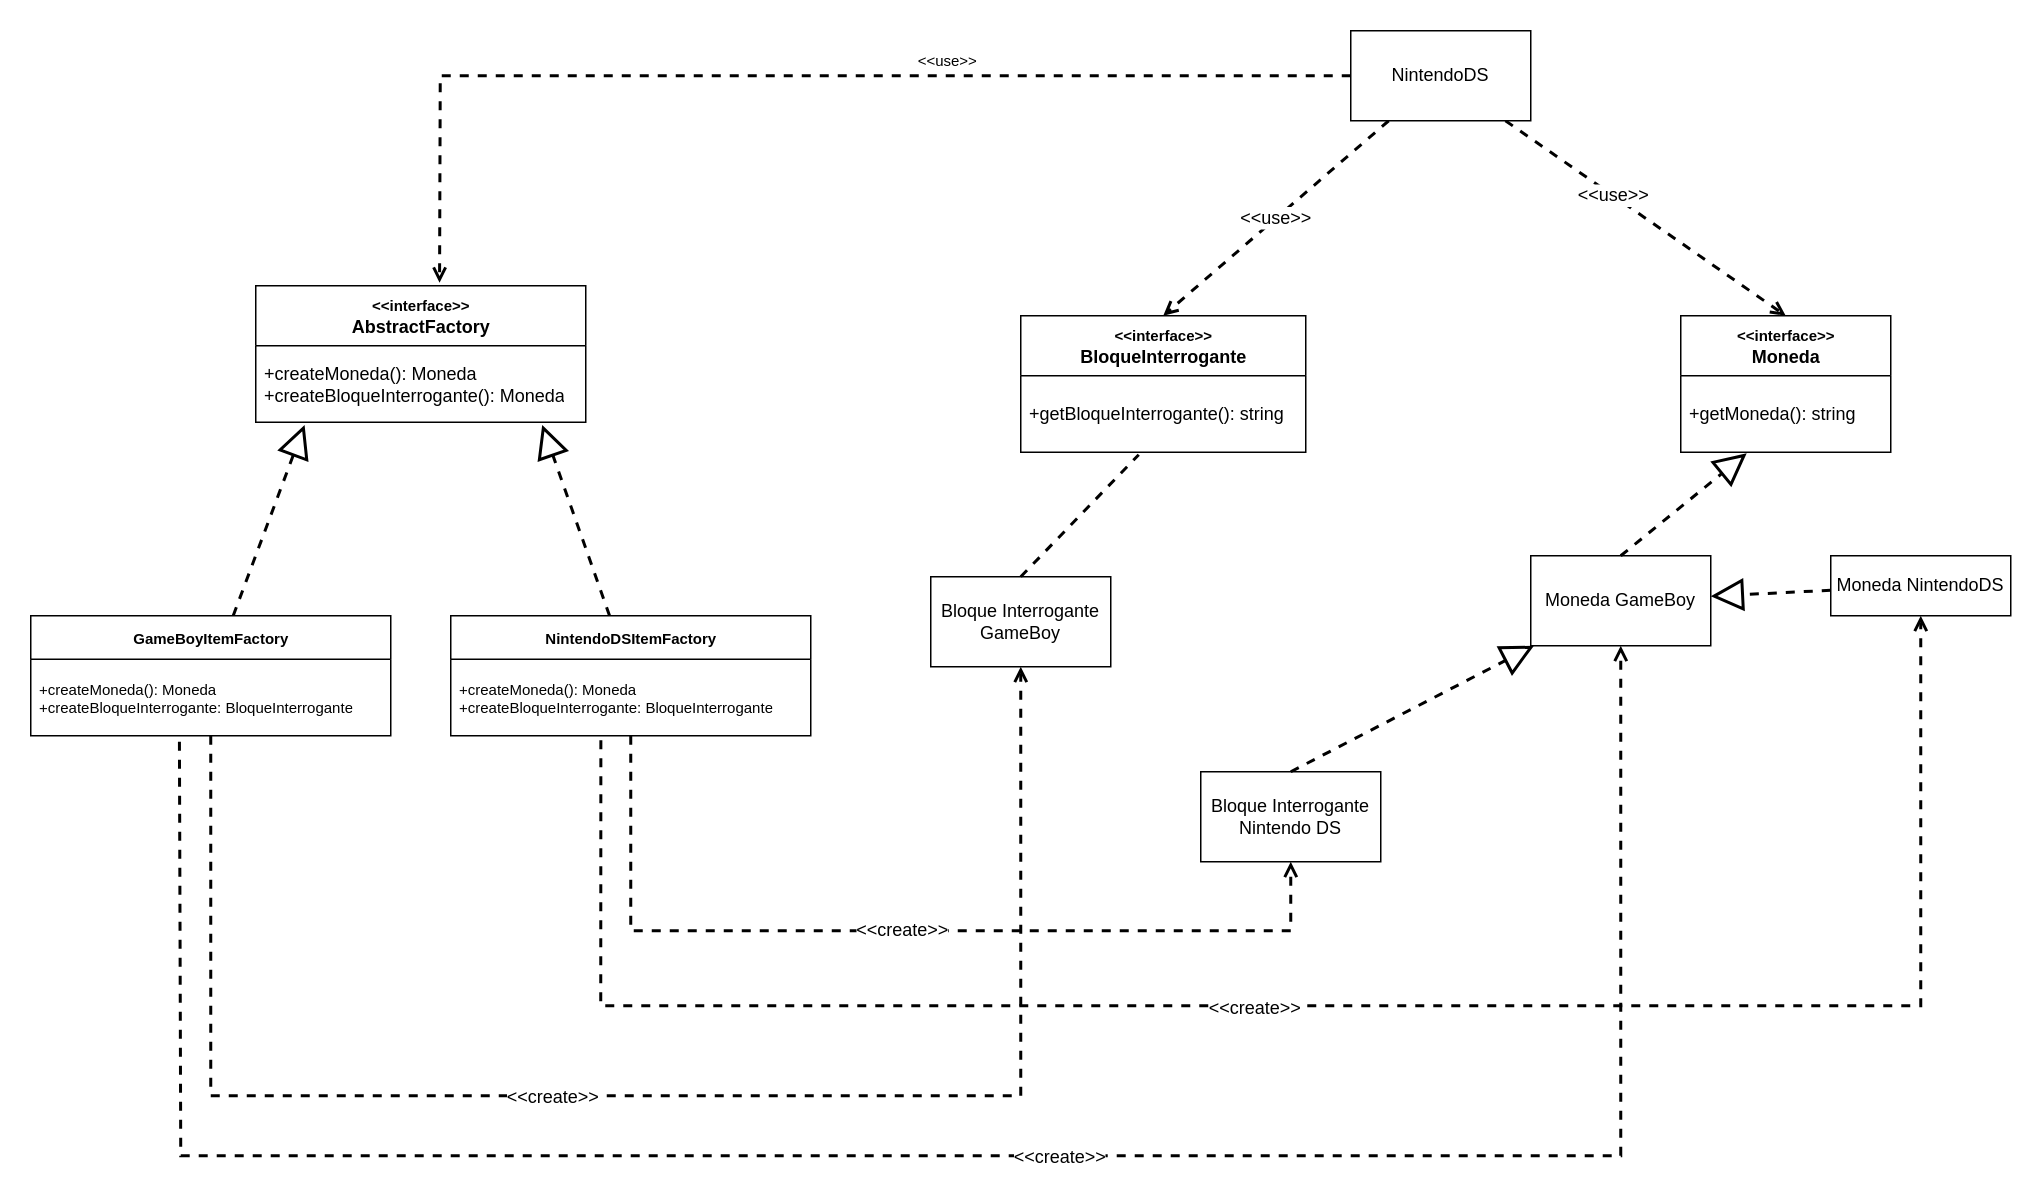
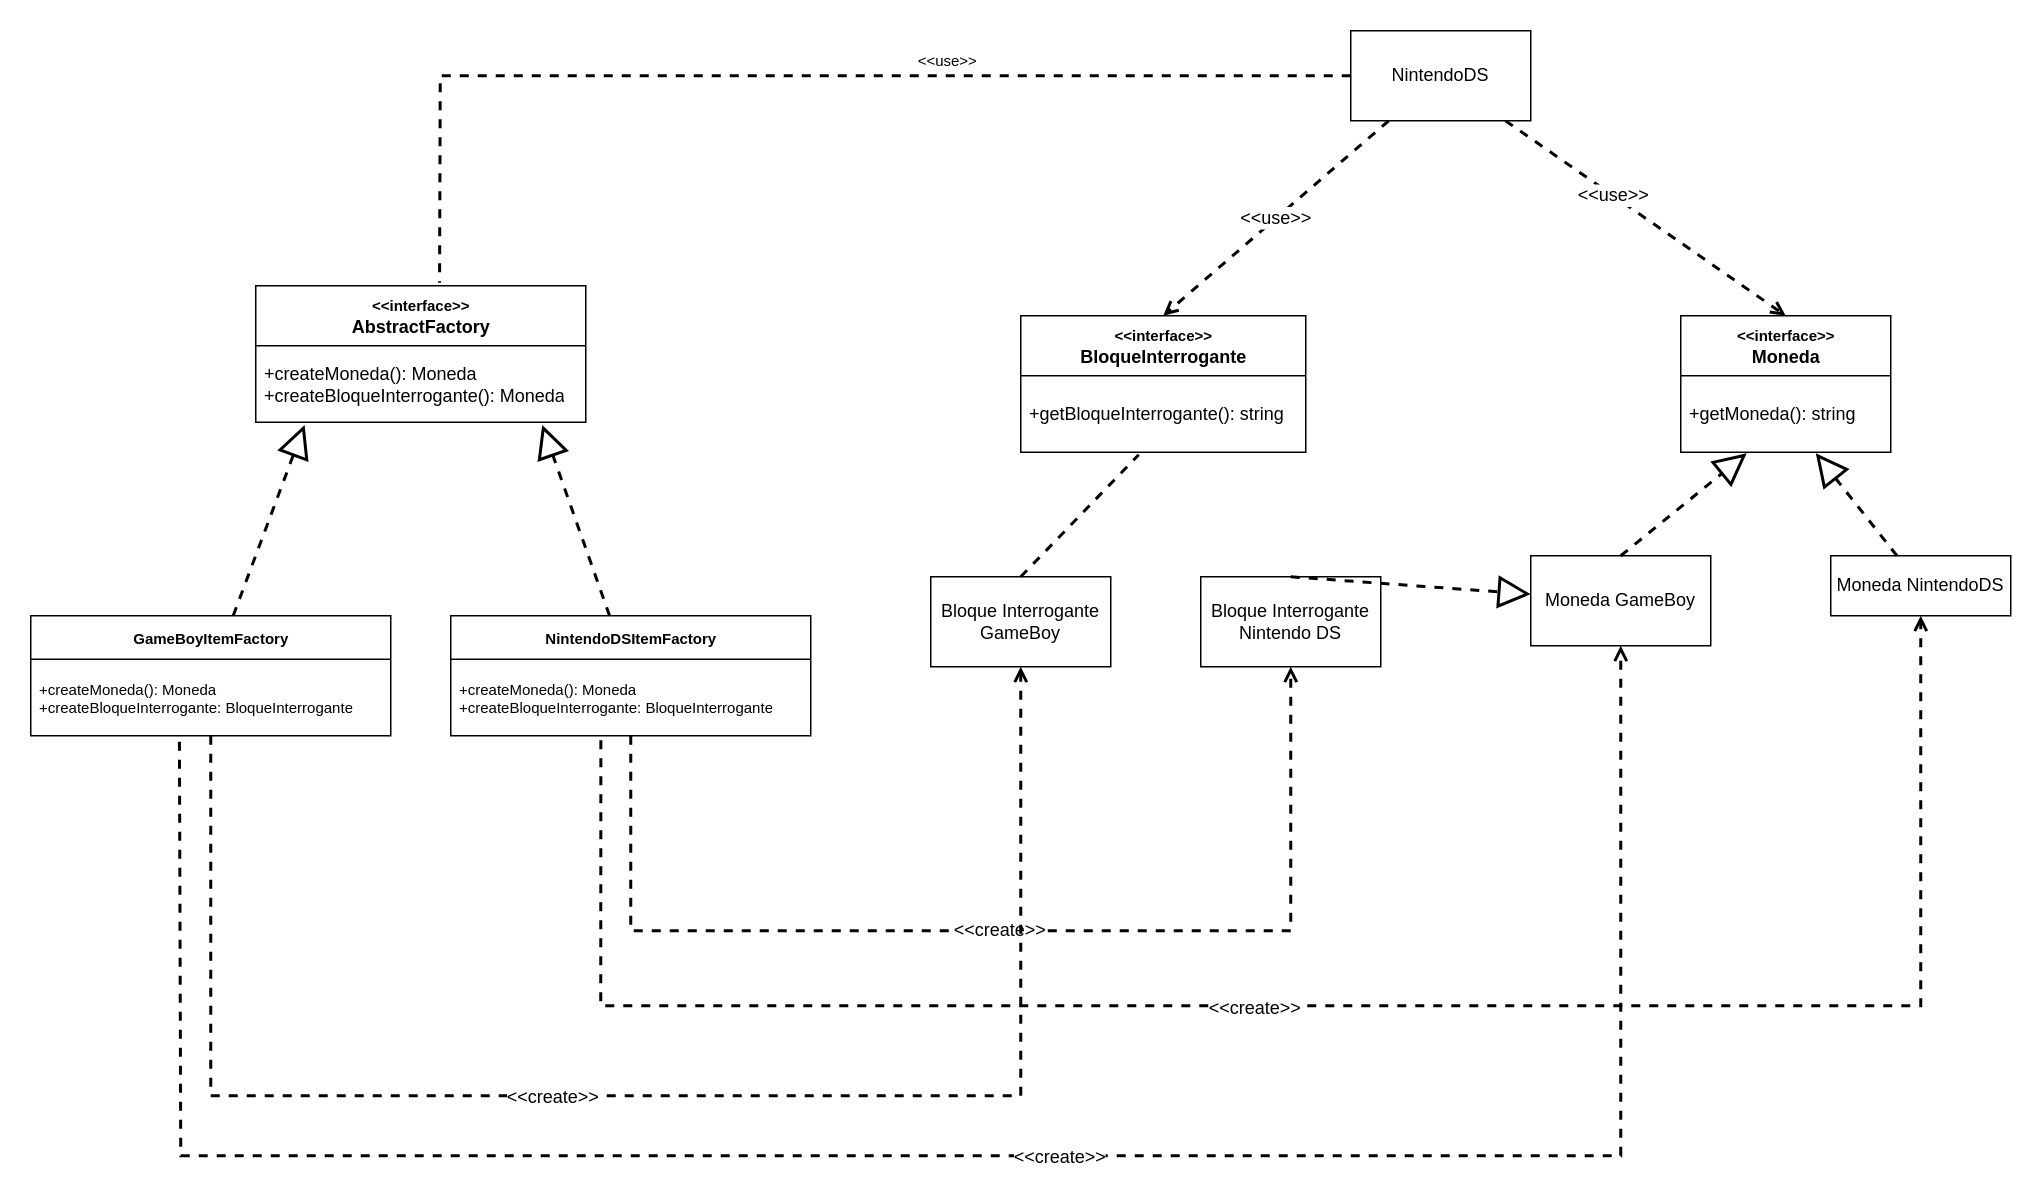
  <mxCell id="0" />
  <mxCell id="1" parent="0" />
- <mxCell id="2" value="&amp;lt;&amp;lt;use&amp;gt;&amp;gt;" style="edgeStyle=none;html=1;fontSize=10;entryX=0.557;entryY=-0.022;entryDx=0;entryDy=0;entryPerimeter=0;rounded=0;strokeColor=default;dashed=1;endArrow=open;endFill=0;strokeWidth=2;" edge="1" parent="1" source="6" target="7"><mxGeometry x="-0.279" y="-10" relative="1" as="geometry"><mxPoint x="560" y="50" as="targetPoint" /><Array as="points"><mxPoint x="293" y="50" /></Array><mxPoint as="offset" /></mxGeometry></mxCell>
+ <mxCell id="2" value="&amp;lt;&amp;lt;use&amp;gt;&amp;gt;" style="edgeStyle=none;html=1;fontSize=10;entryX=0.557;entryY=-0.022;entryDx=0;entryDy=0;entryPerimeter=0;rounded=0;strokeColor=default;dashed=1;endArrow=none;endFill=0;strokeWidth=2;" edge="1" parent="1" source="6" target="7"><mxGeometry x="-0.279" y="-10" relative="1" as="geometry"><mxPoint x="560" y="50" as="targetPoint" /><Array as="points"><mxPoint x="293" y="50" /></Array><mxPoint as="offset" /></mxGeometry></mxCell>
  <mxCell id="3" value="&amp;lt;&amp;lt;use&amp;gt;&amp;gt;" style="edgeStyle=none;rounded=0;html=1;entryX=0.5;entryY=0;entryDx=0;entryDy=0;dashed=1;fontSize=12;endArrow=open;endFill=0;startSize=6;endSize=6;strokeColor=default;strokeWidth=2;" edge="1" parent="1" source="6" target="17"><mxGeometry relative="1" as="geometry" /></mxCell>
  <mxCell id="4" style="edgeStyle=none;rounded=0;html=1;entryX=0.5;entryY=0;entryDx=0;entryDy=0;dashed=1;fontSize=12;endArrow=open;endFill=0;startSize=6;endSize=6;strokeColor=default;strokeWidth=2;" edge="1" parent="1" source="6" target="15"><mxGeometry relative="1" as="geometry" /></mxCell>
  <mxCell id="5" value="&amp;lt;&amp;lt;use&amp;gt;&amp;gt;" style="edgeLabel;html=1;align=center;verticalAlign=middle;resizable=0;points=[];fontSize=12;" vertex="1" connectable="0" parent="4"><mxGeometry x="-0.24" relative="1" as="geometry"><mxPoint as="offset" /></mxGeometry></mxCell>
  <mxCell id="6" value="NintendoDS" style="rounded=0;whiteSpace=wrap;html=1;" vertex="1" parent="1"><mxGeometry x="900" y="20" width="120" height="60" as="geometry" /></mxCell>
  <mxCell id="7" value="&lt;font style=&quot;font-size: 10px&quot;&gt;&amp;lt;&amp;lt;interface&amp;gt;&amp;gt;&lt;/font&gt;&lt;br&gt;AbstractFactory" style="swimlane;fontStyle=1;align=center;verticalAlign=middle;childLayout=stackLayout;horizontal=1;startSize=40;horizontalStack=0;resizeParent=1;resizeParentMax=0;resizeLast=0;collapsible=0;marginBottom=0;html=1;" vertex="1" parent="1"><mxGeometry x="170" y="190" width="220" height="91" as="geometry" /></mxCell>
  <mxCell id="8" value="+createMoneda(): Moneda&lt;br&gt;+createBloqueInterrogante(): Moneda" style="text;html=1;strokeColor=none;fillColor=none;align=left;verticalAlign=middle;spacingLeft=4;spacingRight=4;overflow=hidden;rotatable=0;points=[[0,0.5],[1,0.5]];portConstraint=eastwest;" vertex="1" parent="7"><mxGeometry y="40" width="220" height="51" as="geometry" /></mxCell>
  <mxCell id="9" style="edgeStyle=none;rounded=0;html=1;fontSize=10;strokeColor=default;endArrow=block;endFill=0;dashed=1;strokeWidth=2;endSize=17;entryX=0.148;entryY=1.036;entryDx=0;entryDy=0;entryPerimeter=0;" edge="1" parent="1" source="10" target="8"><mxGeometry relative="1" as="geometry"><mxPoint x="260" y="310" as="targetPoint" /></mxGeometry></mxCell>
  <mxCell id="10" value="GameBoyItemFactory" style="swimlane;fontStyle=1;align=center;verticalAlign=middle;childLayout=stackLayout;horizontal=1;startSize=29;horizontalStack=0;resizeParent=1;resizeParentMax=0;resizeLast=0;collapsible=0;marginBottom=0;html=1;fontSize=10;" vertex="1" parent="1"><mxGeometry x="20" y="410" width="240" height="80" as="geometry" /></mxCell>
  <mxCell id="11" value="+createMoneda(): Moneda&lt;br&gt;+createBloqueInterrogante: BloqueInterrogante" style="text;html=1;strokeColor=none;fillColor=none;align=left;verticalAlign=middle;spacingLeft=4;spacingRight=4;overflow=hidden;rotatable=0;points=[[0,0.5],[1,0.5]];portConstraint=eastwest;fontSize=10;" vertex="1" parent="10"><mxGeometry y="29" width="240" height="51" as="geometry" /></mxCell>
  <mxCell id="12" style="edgeStyle=none;rounded=0;html=1;dashed=1;fontSize=10;strokeColor=default;strokeWidth=2;endArrow=block;endFill=0;endSize=17;entryX=0.868;entryY=1.036;entryDx=0;entryDy=0;entryPerimeter=0;" edge="1" parent="1" source="13" target="8"><mxGeometry relative="1" as="geometry"><mxPoint x="280" y="280" as="targetPoint" /></mxGeometry></mxCell>
  <mxCell id="13" value="NintendoDSItemFactory" style="swimlane;fontStyle=1;align=center;verticalAlign=middle;childLayout=stackLayout;horizontal=1;startSize=29;horizontalStack=0;resizeParent=1;resizeParentMax=0;resizeLast=0;collapsible=0;marginBottom=0;html=1;fontSize=10;" vertex="1" parent="1"><mxGeometry x="300" y="410" width="240" height="80" as="geometry" /></mxCell>
  <mxCell id="14" value="+createMoneda(): Moneda&lt;br&gt;+createBloqueInterrogante: BloqueInterrogante" style="text;html=1;strokeColor=none;fillColor=none;align=left;verticalAlign=middle;spacingLeft=4;spacingRight=4;overflow=hidden;rotatable=0;points=[[0,0.5],[1,0.5]];portConstraint=eastwest;fontSize=10;" vertex="1" parent="13"><mxGeometry y="29" width="240" height="51" as="geometry" /></mxCell>
  <mxCell id="15" value="&lt;font style=&quot;font-size: 10px&quot;&gt;&amp;lt;&amp;lt;interface&amp;gt;&amp;gt;&lt;/font&gt;&lt;br&gt;Moneda" style="swimlane;fontStyle=1;align=center;verticalAlign=middle;childLayout=stackLayout;horizontal=1;startSize=40;horizontalStack=0;resizeParent=1;resizeParentMax=0;resizeLast=0;collapsible=0;marginBottom=0;html=1;" vertex="1" parent="1"><mxGeometry x="1120" y="210" width="140" height="91" as="geometry" /></mxCell>
  <mxCell id="16" value="+getMoneda(): string" style="text;html=1;strokeColor=none;fillColor=none;align=left;verticalAlign=middle;spacingLeft=4;spacingRight=4;overflow=hidden;rotatable=0;points=[[0,0.5],[1,0.5]];portConstraint=eastwest;" vertex="1" parent="15"><mxGeometry y="40" width="140" height="51" as="geometry" /></mxCell>
  <mxCell id="17" value="&lt;font style=&quot;font-size: 10px&quot;&gt;&amp;lt;&amp;lt;interface&amp;gt;&amp;gt;&lt;/font&gt;&lt;br&gt;BloqueInterrogante" style="swimlane;fontStyle=1;align=center;verticalAlign=middle;childLayout=stackLayout;horizontal=1;startSize=40;horizontalStack=0;resizeParent=1;resizeParentMax=0;resizeLast=0;collapsible=0;marginBottom=0;html=1;" vertex="1" parent="1"><mxGeometry x="680" y="210" width="190" height="91" as="geometry" /></mxCell>
  <mxCell id="18" value="+getBloqueInterrogante(): string" style="text;html=1;strokeColor=none;fillColor=none;align=left;verticalAlign=middle;spacingLeft=4;spacingRight=4;overflow=hidden;rotatable=0;points=[[0,0.5],[1,0.5]];portConstraint=eastwest;" vertex="1" parent="17"><mxGeometry y="40" width="190" height="51" as="geometry" /></mxCell>
  <mxCell id="19" value="Moneda GameBoy" style="rounded=0;whiteSpace=wrap;html=1;" vertex="1" parent="1"><mxGeometry x="1020" y="370" width="120" height="60" as="geometry" /></mxCell>
  <mxCell id="20" value="Moneda NintendoDS" style="rounded=0;whiteSpace=wrap;html=1;" vertex="1" parent="1"><mxGeometry x="1220" y="370" width="120" height="40" as="geometry" /></mxCell>
- <mxCell id="21" value="Bloque Interrogante Nintendo DS" style="rounded=0;whiteSpace=wrap;html=1;" vertex="1" parent="1"><mxGeometry x="800" y="514" width="120" height="60" as="geometry" /></mxCell>
+ <mxCell id="21" value="Bloque Interrogante Nintendo DS" style="rounded=0;whiteSpace=wrap;html=1;" vertex="1" parent="1"><mxGeometry x="800" y="384" width="120" height="60" as="geometry" /></mxCell>
  <mxCell id="22" value="Bloque Interrogante GameBoy" style="rounded=0;whiteSpace=wrap;html=1;" vertex="1" parent="1"><mxGeometry x="620" y="384" width="120" height="60" as="geometry" /></mxCell>
  <mxCell id="23" style="edgeStyle=none;rounded=0;html=1;dashed=1;fontSize=10;strokeColor=default;strokeWidth=2;endArrow=none;endFill=0;endSize=17;entryX=0.414;entryY=1.032;entryDx=0;entryDy=0;entryPerimeter=0;exitX=0.5;exitY=0;exitDx=0;exitDy=0;" edge="1" parent="1" source="22" target="18"><mxGeometry relative="1" as="geometry"><mxPoint x="550" y="249.996" as="targetPoint" /><mxPoint x="594.913" y="377.16" as="sourcePoint" /></mxGeometry></mxCell>
  <mxCell id="24" style="edgeStyle=none;rounded=0;html=1;dashed=1;fontSize=10;strokeColor=default;strokeWidth=2;endArrow=block;endFill=0;endSize=17;exitX=0.5;exitY=0;exitDx=0;exitDy=0;" edge="1" parent="1" source="21" target="19"><mxGeometry relative="1" as="geometry"><mxPoint x="768.66" y="312.632" as="targetPoint" /><mxPoint x="690" y="394" as="sourcePoint" /></mxGeometry></mxCell>
  <mxCell id="25" style="edgeStyle=none;rounded=0;html=1;dashed=1;fontSize=10;strokeColor=default;strokeWidth=2;endArrow=block;endFill=0;endSize=17;entryX=0.314;entryY=1.014;entryDx=0;entryDy=0;entryPerimeter=0;exitX=0.5;exitY=0;exitDx=0;exitDy=0;" edge="1" parent="1" source="19" target="16"><mxGeometry relative="1" as="geometry"><mxPoint x="1119.33" y="288.632" as="targetPoint" /><mxPoint x="1040.67" y="370" as="sourcePoint" /></mxGeometry></mxCell>
- <mxCell id="26" style="edgeStyle=none;rounded=0;html=1;dashed=1;fontSize=10;strokeColor=default;strokeWidth=2;endArrow=block;endFill=0;endSize=17;" edge="1" parent="1" source="20" target="19"><mxGeometry relative="1" as="geometry"><mxPoint x="1173.96" y="311.714" as="targetPoint" /><mxPoint x="1280" y="370" as="sourcePoint" /></mxGeometry></mxCell>
+ <mxCell id="26" style="edgeStyle=none;rounded=0;html=1;dashed=1;fontSize=10;strokeColor=default;strokeWidth=2;endArrow=block;endFill=0;endSize=17;entryX=0.643;entryY=1.014;entryDx=0;entryDy=0;entryPerimeter=0;" edge="1" parent="1" source="20" target="16"><mxGeometry relative="1" as="geometry"><mxPoint x="1173.96" y="311.714" as="targetPoint" /><mxPoint x="1280" y="370" as="sourcePoint" /></mxGeometry></mxCell>
  <mxCell id="27" style="edgeStyle=none;rounded=0;html=1;dashed=1;fontSize=12;endArrow=open;endFill=0;startSize=6;endSize=6;strokeColor=default;strokeWidth=2;entryX=0.5;entryY=1;entryDx=0;entryDy=0;" edge="1" parent="1" source="14" target="21"><mxGeometry relative="1" as="geometry"><mxPoint x="750" y="610" as="targetPoint" /><Array as="points"><mxPoint x="420" y="620" /><mxPoint x="860" y="620" /></Array></mxGeometry></mxCell>
  <mxCell id="28" value="&amp;lt;&amp;lt;create&amp;gt;&amp;gt;" style="edgeLabel;html=1;align=center;verticalAlign=middle;resizable=0;points=[];fontSize=12;" vertex="1" connectable="0" parent="27"><mxGeometry x="0.009" y="1" relative="1" as="geometry"><mxPoint x="-1" as="offset" /></mxGeometry></mxCell>
  <mxCell id="29" style="edgeStyle=none;rounded=0;html=1;dashed=1;fontSize=12;endArrow=open;endFill=0;startSize=6;endSize=6;strokeColor=default;strokeWidth=2;exitX=0.417;exitY=1.059;exitDx=0;exitDy=0;exitPerimeter=0;" edge="1" parent="1" source="14" target="20"><mxGeometry relative="1" as="geometry"><mxPoint x="1280" y="430" as="targetPoint" /><Array as="points"><mxPoint x="400" y="670" /><mxPoint x="1280" y="670" /></Array></mxGeometry></mxCell>
  <mxCell id="30" value="&amp;lt;&amp;lt;create&amp;gt;&amp;gt;" style="edgeLabel;html=1;align=center;verticalAlign=middle;resizable=0;points=[];fontSize=12;" vertex="1" connectable="0" parent="29"><mxGeometry x="-0.071" y="-1" relative="1" as="geometry"><mxPoint as="offset" /></mxGeometry></mxCell>
  <mxCell id="31" style="edgeStyle=none;rounded=0;html=1;entryX=0.5;entryY=1;entryDx=0;entryDy=0;dashed=1;fontSize=12;endArrow=open;endFill=0;startSize=6;endSize=6;strokeColor=default;strokeWidth=2;" edge="1" parent="1" source="11" target="22"><mxGeometry relative="1" as="geometry"><Array as="points"><mxPoint x="140" y="730" /><mxPoint x="680" y="730" /></Array></mxGeometry></mxCell>
  <mxCell id="32" value="&amp;lt;&amp;lt;create&amp;gt;&amp;gt;" style="edgeLabel;html=1;align=center;verticalAlign=middle;resizable=0;points=[];fontSize=12;" vertex="1" connectable="0" parent="31"><mxGeometry x="-0.123" y="-2" relative="1" as="geometry"><mxPoint y="-2" as="offset" /></mxGeometry></mxCell>
  <mxCell id="33" style="edgeStyle=none;rounded=0;html=1;entryX=0.5;entryY=1;entryDx=0;entryDy=0;dashed=1;fontSize=12;endArrow=open;endFill=0;startSize=6;endSize=6;strokeColor=default;strokeWidth=2;exitX=0.413;exitY=1.078;exitDx=0;exitDy=0;exitPerimeter=0;" edge="1" parent="1" source="11" target="19"><mxGeometry relative="1" as="geometry"><Array as="points"><mxPoint x="120" y="770" /><mxPoint x="1080" y="770" /></Array></mxGeometry></mxCell>
  <mxCell id="34" value="&amp;lt;&amp;lt;create&amp;gt;&amp;gt;" style="edgeLabel;html=1;align=center;verticalAlign=middle;resizable=0;points=[];fontSize=12;" vertex="1" connectable="0" parent="33"><mxGeometry x="0.094" relative="1" as="geometry"><mxPoint as="offset" /></mxGeometry></mxCell>
